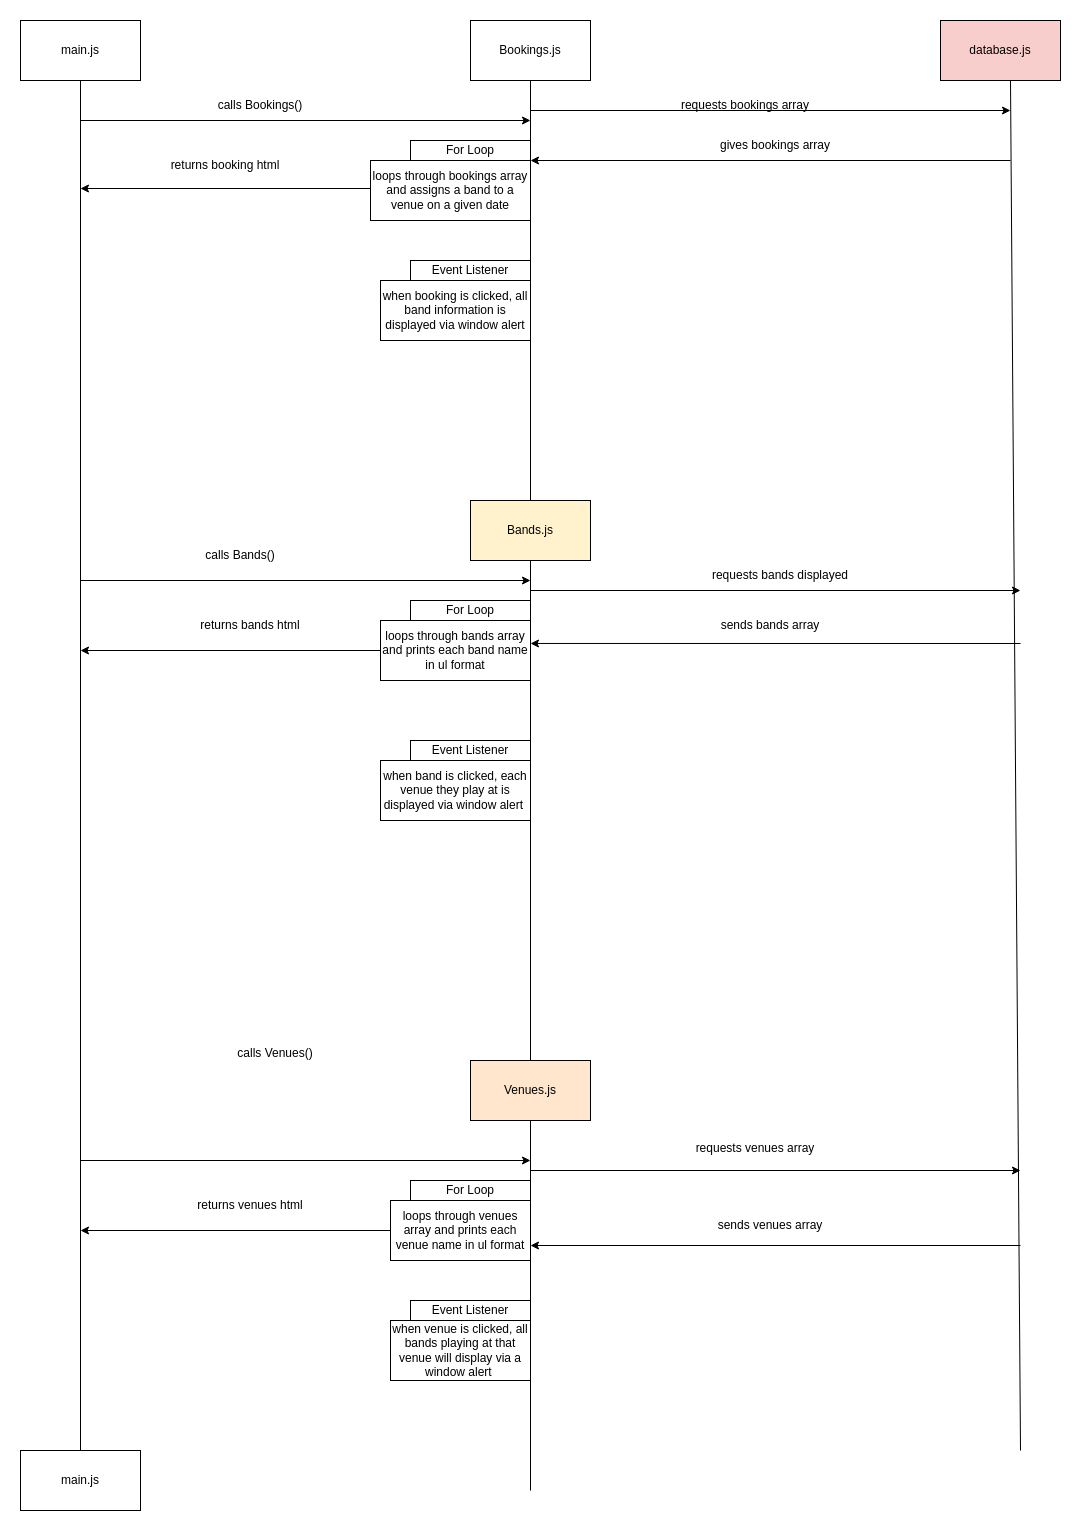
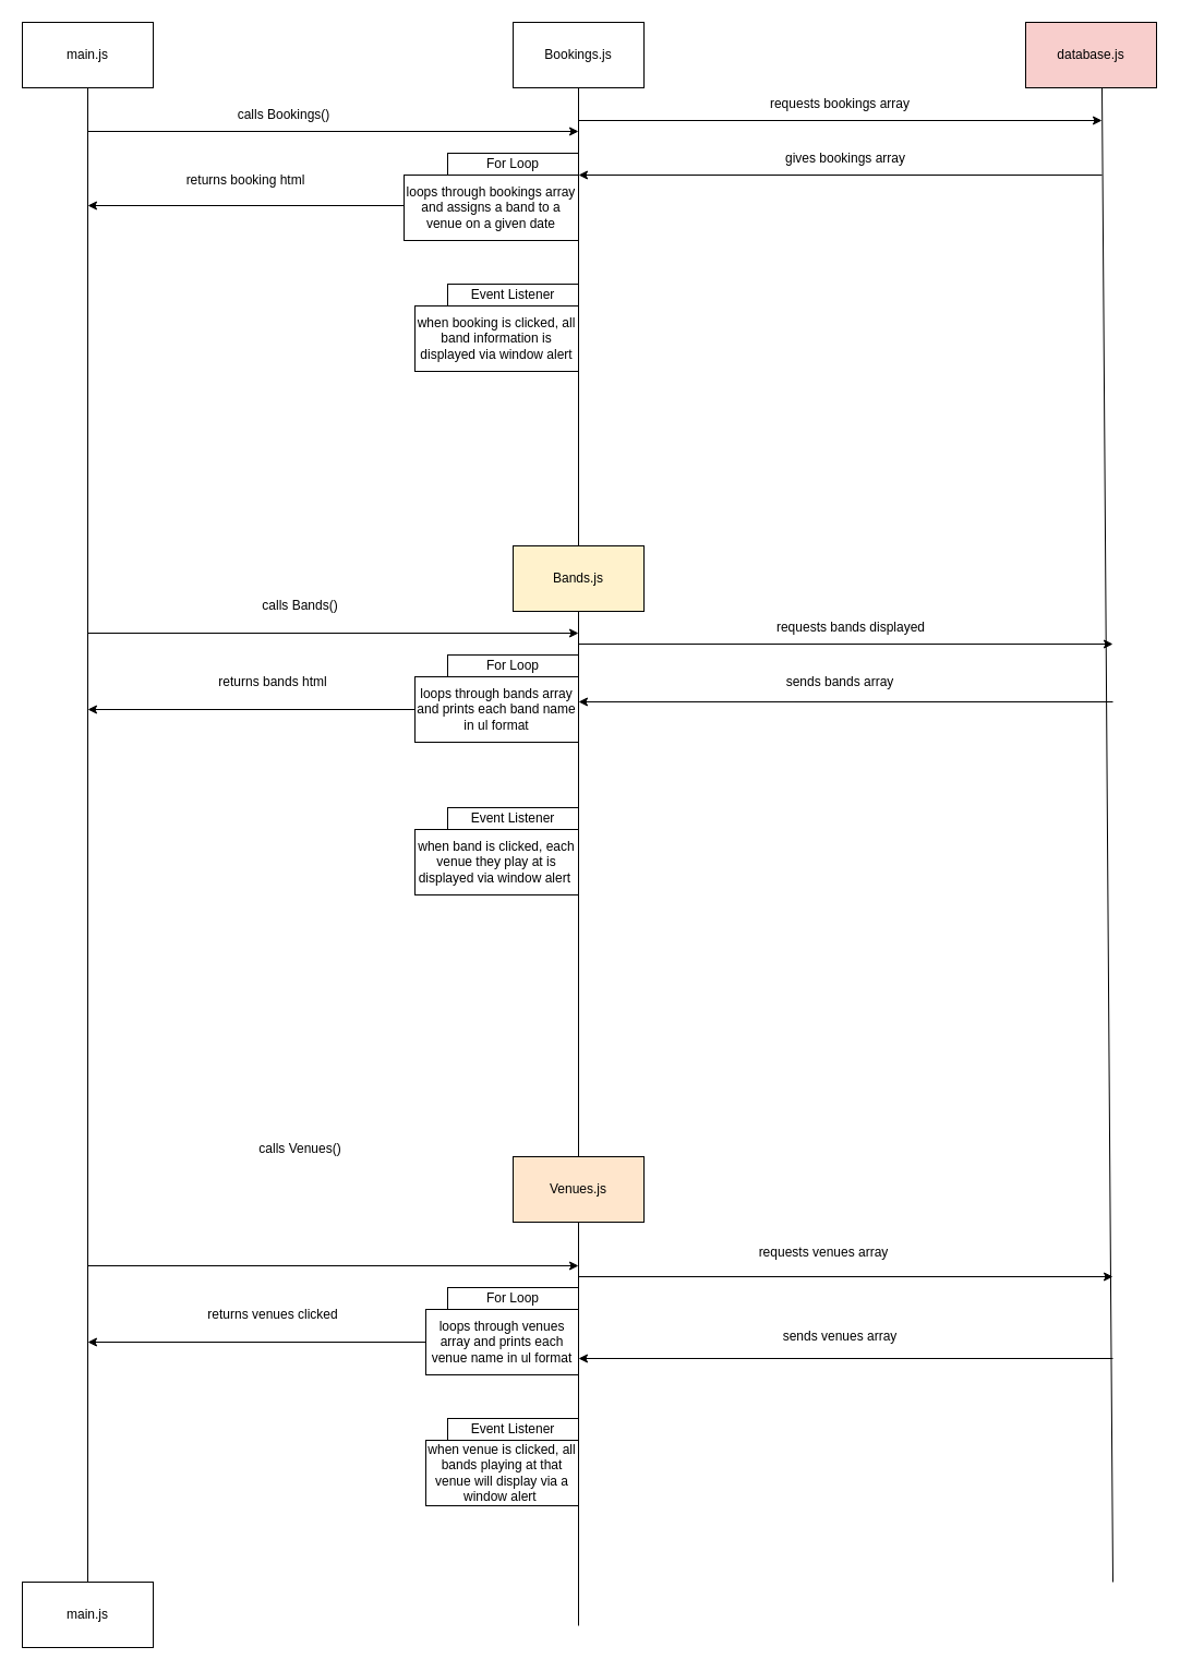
  <mxCell id="0" />
  <mxCell id="1" parent="0" />
  <mxCell id="2" value="main.js" style="rounded=0;whiteSpace=wrap;html=1;" parent="1" vertex="1"><mxGeometry x="20" y="20" width="120" height="60" as="geometry" /></mxCell>
  <mxCell id="3" value="" style="endArrow=none;html=1;" parent="1" edge="1"><mxGeometry width="50" height="50" relative="1" as="geometry"><mxPoint x="80" y="1450" as="sourcePoint" /><mxPoint x="80" y="80" as="targetPoint" /></mxGeometry></mxCell>
  <mxCell id="4" value="Bookings.js" style="rounded=0;whiteSpace=wrap;html=1;" parent="1" vertex="1"><mxGeometry x="470" y="20" width="120" height="60" as="geometry" /></mxCell>
  <mxCell id="5" value="Bands.js" style="rounded=0;whiteSpace=wrap;html=1;fillColor=#fff2cc;" parent="1" vertex="1"><mxGeometry x="470" y="500" width="120" height="60" as="geometry" /></mxCell>
  <mxCell id="6" value="Venues.js" style="rounded=0;whiteSpace=wrap;html=1;fillColor=#ffe6cc;" parent="1" vertex="1"><mxGeometry x="470" y="1060" width="120" height="60" as="geometry" /></mxCell>
  <mxCell id="7" value="" style="endArrow=none;html=1;exitX=0.5;exitY=0;exitDx=0;exitDy=0;" parent="1" source="5" edge="1"><mxGeometry width="50" height="50" relative="1" as="geometry"><mxPoint x="480" y="130" as="sourcePoint" /><mxPoint x="530" y="80" as="targetPoint" /></mxGeometry></mxCell>
  <mxCell id="8" value="For Loop" style="rounded=0;whiteSpace=wrap;html=1;" parent="1" vertex="1"><mxGeometry x="410" y="140" width="120" height="20" as="geometry" /></mxCell>
  <mxCell id="9" value="loops through bookings array and assigns a band to a venue on a given date" style="rounded=0;whiteSpace=wrap;html=1;" parent="1" vertex="1"><mxGeometry x="370" y="160" width="160" height="60" as="geometry" /></mxCell>
  <mxCell id="10" value="" style="endArrow=classic;html=1;" parent="1" edge="1"><mxGeometry width="50" height="50" relative="1" as="geometry"><mxPoint x="80" y="120" as="sourcePoint" /><mxPoint x="530" y="120" as="targetPoint" /></mxGeometry></mxCell>
  <mxCell id="11" value="calls Bookings()" style="text;html=1;strokeColor=none;fillColor=none;align=center;verticalAlign=middle;whiteSpace=wrap;rounded=0;" parent="1" vertex="1"><mxGeometry x="95" y="90" width="330" height="30" as="geometry" /></mxCell>
  <mxCell id="12" value="" style="endArrow=classic;html=1;" parent="1" edge="1"><mxGeometry width="50" height="50" relative="1" as="geometry"><mxPoint x="370" y="188" as="sourcePoint" /><mxPoint x="80" y="188" as="targetPoint" /></mxGeometry></mxCell>
  <mxCell id="13" value="returns booking html" style="text;html=1;strokeColor=none;fillColor=none;align=center;verticalAlign=middle;whiteSpace=wrap;rounded=0;" parent="1" vertex="1"><mxGeometry x="90" y="150" width="270" height="30" as="geometry" /></mxCell>
  <mxCell id="14" value="Event Listener" style="rounded=0;whiteSpace=wrap;html=1;" parent="1" vertex="1"><mxGeometry x="410" y="260" width="120" height="20" as="geometry" /></mxCell>
  <mxCell id="15" value="when booking is clicked, all band information is displayed via window alert" style="rounded=0;whiteSpace=wrap;html=1;" parent="1" vertex="1"><mxGeometry x="380" y="280" width="150" height="60" as="geometry" /></mxCell>
  <mxCell id="16" value="" style="endArrow=none;html=1;exitX=0.5;exitY=0;exitDx=0;exitDy=0;" parent="1" source="6" edge="1"><mxGeometry width="50" height="50" relative="1" as="geometry"><mxPoint x="530" y="910" as="sourcePoint" /><mxPoint x="530" y="560" as="targetPoint" /></mxGeometry></mxCell>
  <mxCell id="17" value="For Loop" style="rounded=0;whiteSpace=wrap;html=1;" parent="1" vertex="1"><mxGeometry x="410" y="600" width="120" height="20" as="geometry" /></mxCell>
  <mxCell id="18" value="" style="endArrow=classic;html=1;" parent="1" edge="1"><mxGeometry width="50" height="50" relative="1" as="geometry"><mxPoint x="80" y="580" as="sourcePoint" /><mxPoint x="530" y="580" as="targetPoint" /></mxGeometry></mxCell>
- <mxCell id="19" value="calls Bands()" style="text;html=1;strokeColor=none;fillColor=none;align=center;verticalAlign=middle;whiteSpace=wrap;rounded=0;" parent="1" vertex="1"><mxGeometry x="65" y="540" width="350" height="30" as="geometry" /></mxCell>
+ <mxCell id="19" value="calls Bands()" style="text;html=1;strokeColor=none;fillColor=none;align=center;verticalAlign=middle;whiteSpace=wrap;rounded=0;" parent="1" vertex="1"><mxGeometry x="100" y="540" width="350" height="30" as="geometry" /></mxCell>
  <mxCell id="20" value="loops through bands array and prints each band name in ul format" style="rounded=0;whiteSpace=wrap;html=1;" parent="1" vertex="1"><mxGeometry x="380" y="620" width="150" height="60" as="geometry" /></mxCell>
  <mxCell id="21" value="" style="endArrow=classic;html=1;exitX=0;exitY=0.5;exitDx=0;exitDy=0;" parent="1" source="20" edge="1"><mxGeometry width="50" height="50" relative="1" as="geometry"><mxPoint x="240" y="680" as="sourcePoint" /><mxPoint x="80" y="650" as="targetPoint" /></mxGeometry></mxCell>
  <mxCell id="22" value="returns bands html" style="text;html=1;strokeColor=none;fillColor=none;align=center;verticalAlign=middle;whiteSpace=wrap;rounded=0;" parent="1" vertex="1"><mxGeometry x="120" y="610" width="260" height="30" as="geometry" /></mxCell>
  <mxCell id="23" value="Event Listener" style="rounded=0;whiteSpace=wrap;html=1;" parent="1" vertex="1"><mxGeometry x="410" y="740" width="120" height="20" as="geometry" /></mxCell>
  <mxCell id="24" value="when band is clicked, each venue they play at is displayed via window alert&amp;nbsp;" style="rounded=0;whiteSpace=wrap;html=1;" parent="1" vertex="1"><mxGeometry x="380" y="760" width="150" height="60" as="geometry" /></mxCell>
  <mxCell id="25" value="main.js" style="rounded=0;whiteSpace=wrap;html=1;" parent="1" vertex="1"><mxGeometry x="20" y="1450" width="120" height="60" as="geometry" /></mxCell>
  <mxCell id="26" value="" style="endArrow=none;html=1;" parent="1" edge="1"><mxGeometry width="50" height="50" relative="1" as="geometry"><mxPoint x="530" y="1490" as="sourcePoint" /><mxPoint x="530" y="1120" as="targetPoint" /></mxGeometry></mxCell>
  <mxCell id="27" value="" style="endArrow=classic;html=1;" parent="1" edge="1"><mxGeometry width="50" height="50" relative="1" as="geometry"><mxPoint x="80" y="1160" as="sourcePoint" /><mxPoint x="530" y="1160" as="targetPoint" /></mxGeometry></mxCell>
  <mxCell id="28" value="calls Venues()" style="text;html=1;strokeColor=none;fillColor=none;align=center;verticalAlign=middle;whiteSpace=wrap;rounded=0;" parent="1" vertex="1"><mxGeometry x="110" y="1038" width="330" height="30" as="geometry" /></mxCell>
  <mxCell id="29" value="For Loop" style="rounded=0;whiteSpace=wrap;html=1;" parent="1" vertex="1"><mxGeometry x="410" y="1180" width="120" height="20" as="geometry" /></mxCell>
  <mxCell id="30" value="loops through venues array and prints each venue name in ul format" style="rounded=0;whiteSpace=wrap;html=1;" parent="1" vertex="1"><mxGeometry x="390" y="1200" width="140" height="60" as="geometry" /></mxCell>
  <mxCell id="31" value="" style="endArrow=classic;html=1;exitX=0;exitY=0.5;exitDx=0;exitDy=0;" parent="1" source="30" edge="1"><mxGeometry width="50" height="50" relative="1" as="geometry"><mxPoint x="250" y="1260" as="sourcePoint" /><mxPoint x="80" y="1230" as="targetPoint" /></mxGeometry></mxCell>
- <mxCell id="32" value="returns venues html" style="text;html=1;strokeColor=none;fillColor=none;align=center;verticalAlign=middle;whiteSpace=wrap;rounded=0;" parent="1" vertex="1"><mxGeometry x="110" y="1190" width="280" height="30" as="geometry" /></mxCell>
+ <mxCell id="32" value="returns venues clicked" style="text;html=1;strokeColor=none;fillColor=none;align=center;verticalAlign=middle;whiteSpace=wrap;rounded=0;" parent="1" vertex="1"><mxGeometry x="110" y="1190" width="280" height="30" as="geometry" /></mxCell>
  <mxCell id="33" value="Event Listener" style="rounded=0;whiteSpace=wrap;html=1;" parent="1" vertex="1"><mxGeometry x="410" y="1300" width="120" height="20" as="geometry" /></mxCell>
  <mxCell id="34" value="when venue is clicked, all bands playing at that venue will display via a window alert&amp;nbsp;" style="rounded=0;whiteSpace=wrap;html=1;" parent="1" vertex="1"><mxGeometry x="390" y="1320" width="140" height="60" as="geometry" /></mxCell>
  <mxCell id="35" value="database.js" style="rounded=0;whiteSpace=wrap;html=1;fillColor=#f8cecc;" parent="1" vertex="1"><mxGeometry x="940" y="20" width="120" height="60" as="geometry" /></mxCell>
  <mxCell id="36" value="" style="endArrow=none;html=1;" parent="1" edge="1"><mxGeometry width="50" height="50" relative="1" as="geometry"><mxPoint x="1020" y="1450" as="sourcePoint" /><mxPoint x="1010" y="80" as="targetPoint" /></mxGeometry></mxCell>
  <mxCell id="37" value="" style="endArrow=classic;html=1;" parent="1" edge="1"><mxGeometry width="50" height="50" relative="1" as="geometry"><mxPoint x="530" y="110" as="sourcePoint" /><mxPoint x="1010" y="110" as="targetPoint" /></mxGeometry></mxCell>
- <mxCell id="38" value="requests bookings array" style="text;html=1;strokeColor=none;fillColor=none;align=center;verticalAlign=middle;whiteSpace=wrap;rounded=0;" parent="1" vertex="1"><mxGeometry x="555" y="90" width="380" height="30" as="geometry" /></mxCell>
+ <mxCell id="38" value="requests bookings array" style="text;html=1;strokeColor=none;fillColor=none;align=center;verticalAlign=middle;whiteSpace=wrap;rounded=0;" parent="1" vertex="1"><mxGeometry x="580" y="80" width="380" height="30" as="geometry" /></mxCell>
  <mxCell id="39" value="" style="endArrow=classic;html=1;entryX=1;entryY=0;entryDx=0;entryDy=0;" parent="1" target="9" edge="1"><mxGeometry width="50" height="50" relative="1" as="geometry"><mxPoint x="1010" y="160" as="sourcePoint" /><mxPoint x="740" y="120" as="targetPoint" /></mxGeometry></mxCell>
  <mxCell id="40" value="gives bookings array" style="text;html=1;strokeColor=none;fillColor=none;align=center;verticalAlign=middle;whiteSpace=wrap;rounded=0;" parent="1" vertex="1"><mxGeometry x="600" y="130" width="350" height="30" as="geometry" /></mxCell>
  <mxCell id="41" value="" style="endArrow=classic;html=1;" parent="1" edge="1"><mxGeometry width="50" height="50" relative="1" as="geometry"><mxPoint x="530" y="590" as="sourcePoint" /><mxPoint x="1020" y="590" as="targetPoint" /></mxGeometry></mxCell>
  <mxCell id="42" value="requests bands displayed" style="text;html=1;strokeColor=none;fillColor=none;align=center;verticalAlign=middle;whiteSpace=wrap;rounded=0;" parent="1" vertex="1"><mxGeometry x="590" y="560" width="380" height="30" as="geometry" /></mxCell>
  <mxCell id="43" value="" style="endArrow=classic;html=1;entryX=1;entryY=0.383;entryDx=0;entryDy=0;entryPerimeter=0;" parent="1" target="20" edge="1"><mxGeometry width="50" height="50" relative="1" as="geometry"><mxPoint x="1020" y="643" as="sourcePoint" /><mxPoint x="700" y="660" as="targetPoint" /></mxGeometry></mxCell>
  <mxCell id="44" value="sends bands array" style="text;html=1;strokeColor=none;fillColor=none;align=center;verticalAlign=middle;whiteSpace=wrap;rounded=0;" parent="1" vertex="1"><mxGeometry x="570" y="610" width="400" height="30" as="geometry" /></mxCell>
  <mxCell id="45" value="" style="endArrow=classic;html=1;" parent="1" edge="1"><mxGeometry width="50" height="50" relative="1" as="geometry"><mxPoint x="530" y="1170" as="sourcePoint" /><mxPoint x="1020" y="1170" as="targetPoint" /></mxGeometry></mxCell>
  <mxCell id="46" value="requests venues array" style="text;html=1;strokeColor=none;fillColor=none;align=center;verticalAlign=middle;whiteSpace=wrap;rounded=0;" parent="1" vertex="1"><mxGeometry x="600" y="1133" width="310" height="30" as="geometry" /></mxCell>
  <mxCell id="47" value="sends venues array" style="text;html=1;strokeColor=none;fillColor=none;align=center;verticalAlign=middle;whiteSpace=wrap;rounded=0;" parent="1" vertex="1"><mxGeometry x="580" y="1210" width="380" height="30" as="geometry" /></mxCell>
  <mxCell id="48" value="" style="endArrow=classic;html=1;entryX=1;entryY=0.75;entryDx=0;entryDy=0;" parent="1" target="30" edge="1"><mxGeometry width="50" height="50" relative="1" as="geometry"><mxPoint x="1020" y="1245" as="sourcePoint" /><mxPoint x="700" y="1260" as="targetPoint" /></mxGeometry></mxCell>
